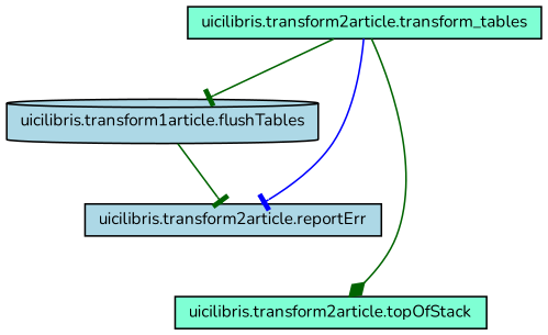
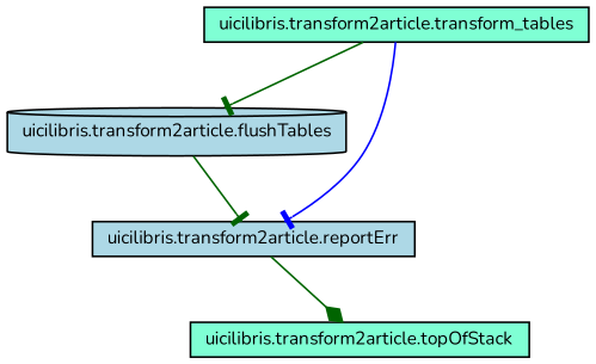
  digraph {
    fontname=Nunito
    rankdir=TB
    node [color=black fillcolor=aquamarine fontname=Nunito fontsize=10 shape=box style=filled]
    edge [arrowhead=tee color=darkgreen fontname=Nunito fontsize=10 labelfontname=FreeSans labelfontsize=10 style=solid]
    n1 [fontcolor=black height=0.2 label="uicilibris.transform2article.transform_tables" width=0.4]
-   n2 [fillcolor=lightblue height=0.2 label="uicilibris.transform1article.flushTables" shape=cylinder width=0.4]
+   n2 [fillcolor=lightblue height=0.2 label="uicilibris.transform2article.flushTables" shape=cylinder width=0.4]
    n3 [fillcolor=lightblue height=0.2 label="uicilibris.transform2article.reportErr" width=0.4]
    n4 [height=0.2 label="uicilibris.transform2article.topOfStack" width=0.4]
    n1 -> n2
    n1 -> n3 [color=blue]
-   n1 -> n4 [arrowhead=diamond]
+   n3 -> n4 [arrowhead=diamond]
    n2 -> n3
  }
